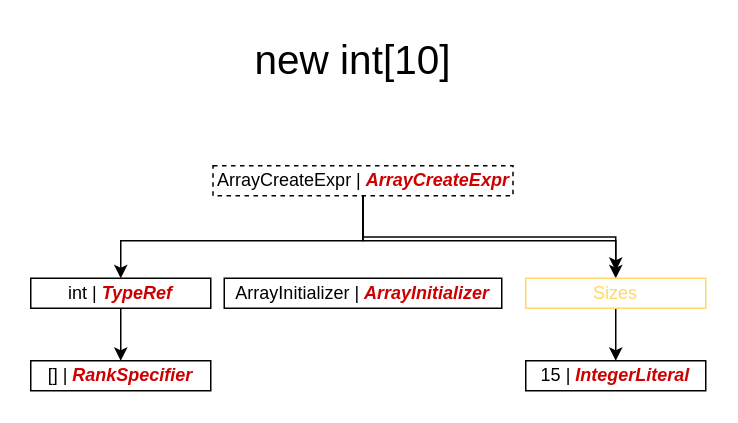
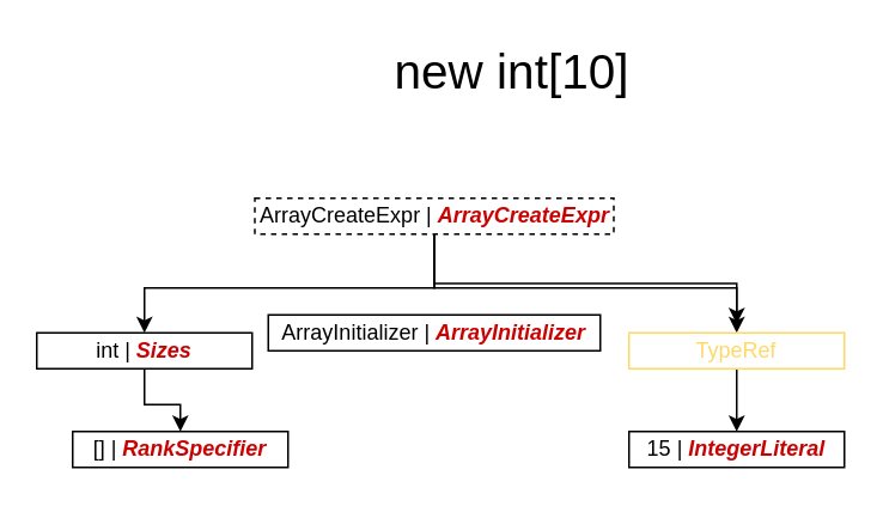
  <mxCell id="0" />
  <mxCell id="1" parent="0" />
  <mxCell id="2" style="edgeStyle=orthogonalEdgeStyle;rounded=0;orthogonalLoop=1;jettySize=auto;html=1;exitX=0.5;exitY=1;exitDx=0;exitDy=0;entryX=0.5;entryY=0;entryDx=0;entryDy=0;" edge="1" parent="1" source="5" target="7"><mxGeometry relative="1" as="geometry"><Array as="points"><mxPoint x="242" y="160" /><mxPoint x="80" y="160" /></Array></mxGeometry></mxCell>
  <mxCell id="3" style="edgeStyle=orthogonalEdgeStyle;rounded=0;orthogonalLoop=1;jettySize=auto;html=1;exitX=0.5;exitY=1;exitDx=0;exitDy=0;" edge="1" parent="1" source="5"><mxGeometry relative="1" as="geometry"><mxPoint x="410" y="180" as="targetPoint" /><Array as="points"><mxPoint x="242" y="160" /><mxPoint x="410" y="160" /></Array></mxGeometry></mxCell>
  <mxCell id="4" style="edgeStyle=orthogonalEdgeStyle;rounded=0;orthogonalLoop=1;jettySize=auto;html=1;exitX=0.5;exitY=1;exitDx=0;exitDy=0;" edge="1" parent="1" source="5" target="13"><mxGeometry relative="1" as="geometry" /></mxCell>
  <mxCell id="5" value="ArrayCreateExpr | &lt;b&gt;&lt;i&gt;&lt;font color=&quot;#cc0000&quot;&gt;ArrayCreateExpr&lt;/font&gt;&lt;/i&gt;&lt;/b&gt;" style="rounded=0;whiteSpace=wrap;html=1;dashed=1;" vertex="1" parent="1"><mxGeometry x="141.5" y="110" width="200" height="20" as="geometry" /></mxCell>
  <mxCell id="6" style="edgeStyle=orthogonalEdgeStyle;rounded=0;orthogonalLoop=1;jettySize=auto;html=1;exitX=0.5;exitY=1;exitDx=0;exitDy=0;entryX=0.5;entryY=0;entryDx=0;entryDy=0;" edge="1" parent="1" source="7" target="10"><mxGeometry relative="1" as="geometry" /></mxCell>
- <mxCell id="7" value="int | &lt;b&gt;&lt;i&gt;&lt;font color=&quot;#cc0000&quot;&gt;TypeRef&lt;/font&gt;&lt;/i&gt;&lt;/b&gt;" style="rounded=0;whiteSpace=wrap;html=1;" vertex="1" parent="1"><mxGeometry x="20" y="185" width="120" height="20" as="geometry" /></mxCell>
- <mxCell id="8" value="ArrayInitializer | &lt;b&gt;&lt;i&gt;&lt;font color=&quot;#cc0000&quot;&gt;ArrayInitializer&lt;/font&gt;&lt;/i&gt;&lt;/b&gt;" style="rounded=0;whiteSpace=wrap;html=1;" vertex="1" parent="1"><mxGeometry x="149" y="185" width="185" height="20" as="geometry" /></mxCell>
+ <mxCell id="7" value="int | &lt;b&gt;&lt;i&gt;&lt;font color=&quot;#cc0000&quot;&gt;Sizes&lt;/font&gt;&lt;/i&gt;&lt;/b&gt;" style="rounded=0;whiteSpace=wrap;html=1;" vertex="1" parent="1"><mxGeometry x="20" y="185" width="120" height="20" as="geometry" /></mxCell>
+ <mxCell id="8" value="ArrayInitializer | &lt;b&gt;&lt;i&gt;&lt;font color=&quot;#cc0000&quot;&gt;ArrayInitializer&lt;/font&gt;&lt;/i&gt;&lt;/b&gt;" style="rounded=0;whiteSpace=wrap;html=1;" vertex="1" parent="1"><mxGeometry x="149" y="175" width="185" height="20" as="geometry" /></mxCell>
  <mxCell id="9" style="edgeStyle=orthogonalEdgeStyle;rounded=0;orthogonalLoop=1;jettySize=auto;html=1;exitX=0.5;exitY=1;exitDx=0;exitDy=0;" edge="1" parent="1" source="8" target="8"><mxGeometry relative="1" as="geometry" /></mxCell>
- <mxCell id="10" value="[] | &lt;b&gt;&lt;i&gt;&lt;font color=&quot;#cc0000&quot;&gt;RankSpecifier&lt;/font&gt;&lt;/i&gt;&lt;/b&gt;" style="rounded=0;whiteSpace=wrap;html=1;" vertex="1" parent="1"><mxGeometry x="20" y="240" width="120" height="20" as="geometry" /></mxCell>
+ <mxCell id="10" value="[] | &lt;b&gt;&lt;i&gt;&lt;font color=&quot;#cc0000&quot;&gt;RankSpecifier&lt;/font&gt;&lt;/i&gt;&lt;/b&gt;" style="rounded=0;whiteSpace=wrap;html=1;" vertex="1" parent="1"><mxGeometry x="40" y="240" width="120" height="20" as="geometry" /></mxCell>
  <mxCell id="11" value="15 | &lt;b&gt;&lt;i&gt;&lt;font color=&quot;#cc0000&quot;&gt;IntegerLiteral&lt;/font&gt;&lt;/i&gt;&lt;/b&gt;" style="rounded=0;whiteSpace=wrap;html=1;" vertex="1" parent="1"><mxGeometry x="350" y="240" width="120" height="20" as="geometry" /></mxCell>
  <mxCell id="12" style="edgeStyle=orthogonalEdgeStyle;rounded=0;orthogonalLoop=1;jettySize=auto;html=1;exitX=0.5;exitY=1;exitDx=0;exitDy=0;entryX=0.5;entryY=0;entryDx=0;entryDy=0;" edge="1" parent="1" source="13" target="11"><mxGeometry relative="1" as="geometry" /></mxCell>
- <mxCell id="13" value="&lt;font color=&quot;#ffd966&quot;&gt;Sizes&lt;br&gt;&lt;/font&gt;" style="rounded=0;whiteSpace=wrap;html=1;strokeColor=#FFD966;" vertex="1" parent="1"><mxGeometry x="350" y="185" width="120" height="20" as="geometry" /></mxCell>
- <mxCell id="14" value="&lt;font style=&quot;font-size: 27px&quot;&gt;new int[10]&lt;/font&gt;" style="text;html=1;strokeColor=none;fillColor=none;align=center;verticalAlign=middle;whiteSpace=wrap;rounded=0;" vertex="1" parent="1"><mxGeometry x="160" y="20" width="150" height="40" as="geometry" /></mxCell>
+ <mxCell id="13" value="&lt;font color=&quot;#ffd966&quot;&gt;TypeRef&lt;br&gt;&lt;/font&gt;" style="rounded=0;whiteSpace=wrap;html=1;strokeColor=#FFD966;" vertex="1" parent="1"><mxGeometry x="350" y="185" width="120" height="20" as="geometry" /></mxCell>
+ <mxCell id="14" value="&lt;font style=&quot;font-size: 27px&quot;&gt;new int[10]&lt;/font&gt;" style="text;html=1;strokeColor=none;fillColor=none;align=center;verticalAlign=middle;whiteSpace=wrap;rounded=0;" vertex="1" parent="1"><mxGeometry x="210" y="20" width="150" height="40" as="geometry" /></mxCell>
